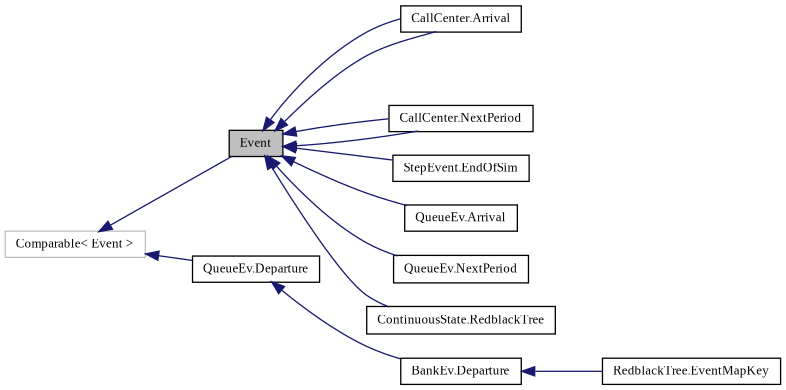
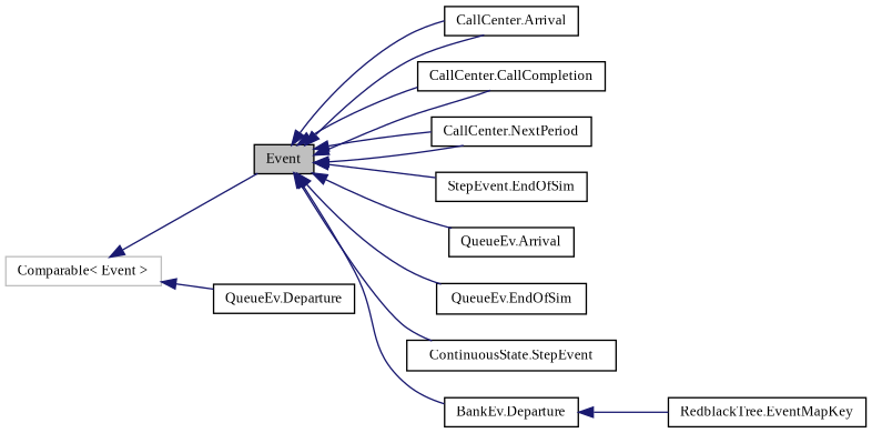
  digraph {
    fontname="Liberation Serif"
    rankdir=LR
    node [color=black fontname="Liberation Serif" fontsize=10 shape=record]
    edge [color=midnightblue dir=back fontname="Liberation Serif" fontsize=10 labelfontname=Helvetica labelfontsize=10 style=solid]
    n1 [fillcolor=grey75 fontcolor=black height=0.2 label=Event style=filled width=0.4]
    n2 [height=0.2 label="CallCenter.Arrival" width=0.4]
+   n3 [height=0.2 label="CallCenter.CallCompletion" width=0.4]
    n4 [height=0.2 label="CallCenter.NextPeriod" width=0.4]
    n5 [height=0.2 label="BankEv.Departure" width=0.4]
    n6 [height=0.2 label="StepEvent.EndOfSim" width=0.4]
    n7 [height=0.2 label="QueueEv.Arrival" width=0.4]
-   n8 [height=0.2 label="QueueEv.NextPeriod" width=0.4]
-   n9 [height=0.2 label="ContinuousState.RedblackTree" width=0.4]
+   n8 [height=0.2 label="QueueEv.EndOfSim" width=0.4]
+   n9 [height=0.2 label="ContinuousState.StepEvent" width=0.4]
    n10 [height=0.2 label="RedblackTree.EventMapKey" width=0.4]
    n11 [height=0.2 label="QueueEv.Departure" width=0.4]
    n12 [color=grey75 height=0.2 label="Comparable\< Event \>" width=0.4]
    n1 -> n2
    n1 -> n2
+   n1 -> n3
+   n1 -> n3
    n1 -> n4
    n1 -> n4
-   n11 -> n5
+   n1 -> n5
    n1 -> n6
    n1 -> n7
    n1 -> n8
    n1 -> n9
    n5 -> n10
    n12 -> n1
    n12 -> n11
  }
